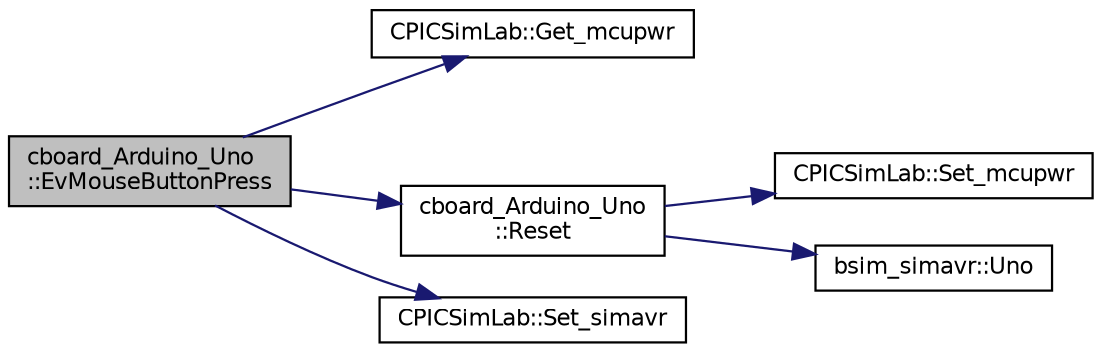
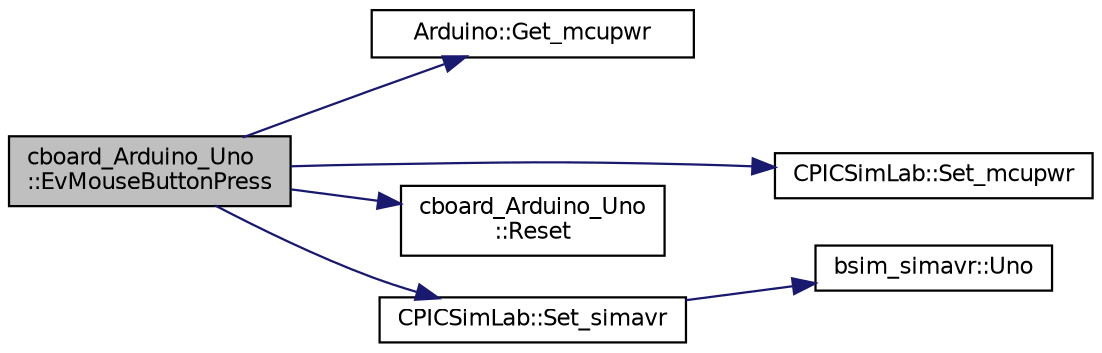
  digraph {
    rankdir=LR
    node [color=black fillcolor=white fontname=Helvetica fontsize=10 shape=record style=filled]
    edge [color=midnightblue fontname=Helvetica fontsize=10 labelfontname=Helvetica labelfontsize=10 style=solid]
    n1 [fillcolor=grey75 fontcolor=black height=0.2 label="cboard_Arduino_Uno\l::EvMouseButtonPress" width=0.4]
-   n2 [height=0.2 label="CPICSimLab::Get_mcupwr" width=0.4]
+   n2 [height=0.2 label="Arduino::Get_mcupwr" width=0.4]
    n3 [height=0.2 label="cboard_Arduino_Uno\l::Reset" width=0.4]
    n4 [height=0.2 label="CPICSimLab::Set_mcupwr" width=0.4]
    n5 [height=0.2 label="CPICSimLab::Set_simavr" width=0.4]
    n6 [height=0.2 label="bsim_simavr::Uno" width=0.4]
    n1 -> n2
    n1 -> n3
-   n3 -> n4
+   n1 -> n4
    n1 -> n5
-   n3 -> n6
+   n5 -> n6
  }
